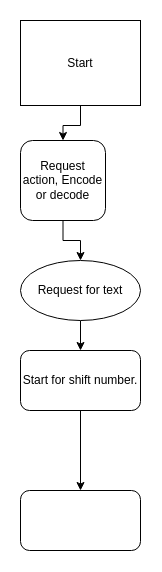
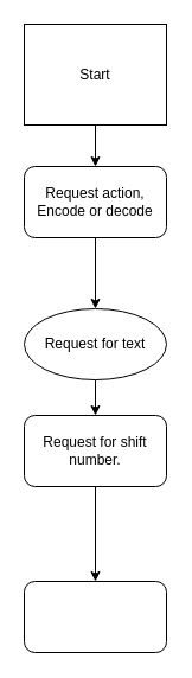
  <mxCell id="0" />
  <mxCell id="1" parent="0" />
  <mxCell id="2" value="" style="edgeStyle=orthogonalEdgeStyle;rounded=0;orthogonalLoop=1;jettySize=auto;html=1;" edge="1" parent="1" source="3" target="5"><mxGeometry relative="1" as="geometry" /></mxCell>
  <mxCell id="3" value="Start" style="rounded=0;whiteSpace=wrap;html=1;" vertex="1" parent="1"><mxGeometry x="20" y="20" width="120" height="85" as="geometry" /></mxCell>
  <mxCell id="4" value="" style="edgeStyle=orthogonalEdgeStyle;rounded=0;orthogonalLoop=1;jettySize=auto;html=1;" edge="1" parent="1" source="5" target="7"><mxGeometry relative="1" as="geometry" /></mxCell>
- <mxCell id="5" value="Request action, Encode or decode" style="rounded=1;whiteSpace=wrap;html=1;" vertex="1" parent="1"><mxGeometry x="20" y="140" width="85" height="80" as="geometry" /></mxCell>
+ <mxCell id="5" value="Request action, Encode or decode" style="rounded=1;whiteSpace=wrap;html=1;" vertex="1" parent="1"><mxGeometry x="20" y="140" width="120" height="60" as="geometry" /></mxCell>
  <mxCell id="6" value="" style="edgeStyle=orthogonalEdgeStyle;rounded=0;orthogonalLoop=1;jettySize=auto;html=1;" edge="1" parent="1" source="7" target="9"><mxGeometry relative="1" as="geometry" /></mxCell>
  <mxCell id="7" value="Request for text" style="ellipse;whiteSpace=wrap;html=1;" vertex="1" parent="1"><mxGeometry x="20" y="260" width="120" height="60" as="geometry" /></mxCell>
  <mxCell id="8" value="" style="edgeStyle=orthogonalEdgeStyle;rounded=0;orthogonalLoop=1;jettySize=auto;html=1;" edge="1" parent="1" source="9" target="10"><mxGeometry relative="1" as="geometry" /></mxCell>
- <mxCell id="9" value="Start for shift number." style="rounded=1;whiteSpace=wrap;html=1;" vertex="1" parent="1"><mxGeometry x="20" y="350" width="120" height="60" as="geometry" /></mxCell>
+ <mxCell id="9" value="Request for shift number." style="rounded=1;whiteSpace=wrap;html=1;" vertex="1" parent="1"><mxGeometry x="20" y="350" width="120" height="60" as="geometry" /></mxCell>
  <mxCell id="10" value="" style="rounded=1;whiteSpace=wrap;html=1;" vertex="1" parent="1"><mxGeometry x="20" y="490" width="120" height="60" as="geometry" /></mxCell>
